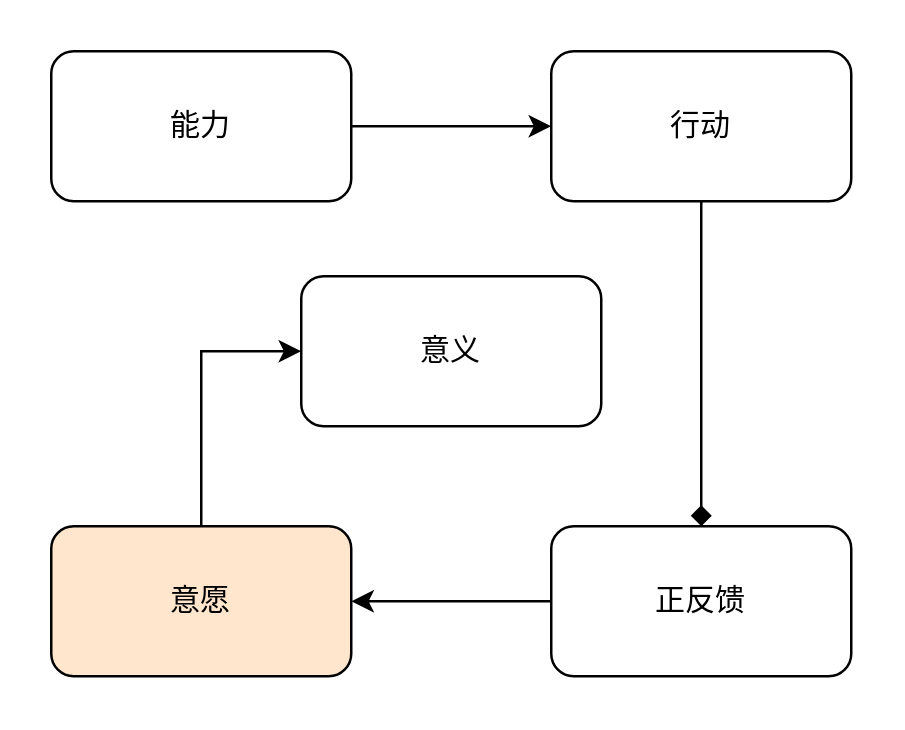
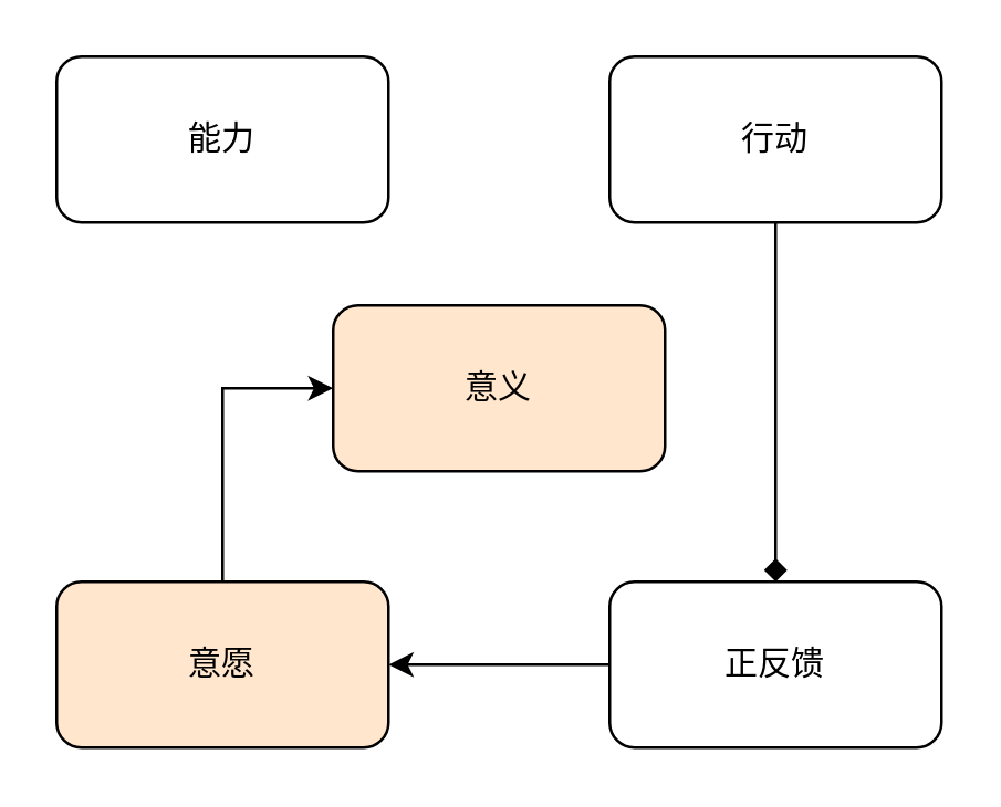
  <mxCell id="0" />
  <mxCell id="1" parent="0" />
- <mxCell id="2" value="" style="edgeStyle=orthogonalEdgeStyle;rounded=0;orthogonalLoop=1;jettySize=auto;html=1;" edge="1" parent="1" source="3" target="5"><mxGeometry relative="1" as="geometry" /></mxCell>
  <mxCell id="3" value="能力" style="rounded=1;whiteSpace=wrap;html=1;" vertex="1" parent="1"><mxGeometry x="20" y="20" width="120" height="60" as="geometry" /></mxCell>
  <mxCell id="4" value="" style="edgeStyle=orthogonalEdgeStyle;rounded=0;orthogonalLoop=1;jettySize=auto;html=1;endArrow=diamond;" edge="1" parent="1" source="5" target="7"><mxGeometry relative="1" as="geometry" /></mxCell>
  <mxCell id="5" value="行动" style="whiteSpace=wrap;html=1;rounded=1;" vertex="1" parent="1"><mxGeometry x="220" y="20" width="120" height="60" as="geometry" /></mxCell>
  <mxCell id="6" value="" style="edgeStyle=orthogonalEdgeStyle;rounded=0;orthogonalLoop=1;jettySize=auto;html=1;" edge="1" parent="1" source="7" target="9"><mxGeometry relative="1" as="geometry" /></mxCell>
  <mxCell id="7" value="正反馈" style="whiteSpace=wrap;html=1;rounded=1;" vertex="1" parent="1"><mxGeometry x="220" y="210" width="120" height="60" as="geometry" /></mxCell>
  <mxCell id="8" value="" style="edgeStyle=orthogonalEdgeStyle;rounded=0;orthogonalLoop=1;jettySize=auto;html=1;entryX=0;entryY=0.5;entryDx=0;entryDy=0;" edge="1" parent="1" source="9" target="10"><mxGeometry relative="1" as="geometry" /></mxCell>
  <mxCell id="9" value="意愿" style="whiteSpace=wrap;html=1;rounded=1;fillColor=#ffe6cc;" vertex="1" parent="1"><mxGeometry x="20" y="210" width="120" height="60" as="geometry" /></mxCell>
- <mxCell id="10" value="意义" style="whiteSpace=wrap;html=1;rounded=1;" vertex="1" parent="1"><mxGeometry x="120" y="110" width="120" height="60" as="geometry" /></mxCell>
+ <mxCell id="10" value="意义" style="whiteSpace=wrap;html=1;rounded=1;fillColor=#ffe6cc;" vertex="1" parent="1"><mxGeometry x="120" y="110" width="120" height="60" as="geometry" /></mxCell>
